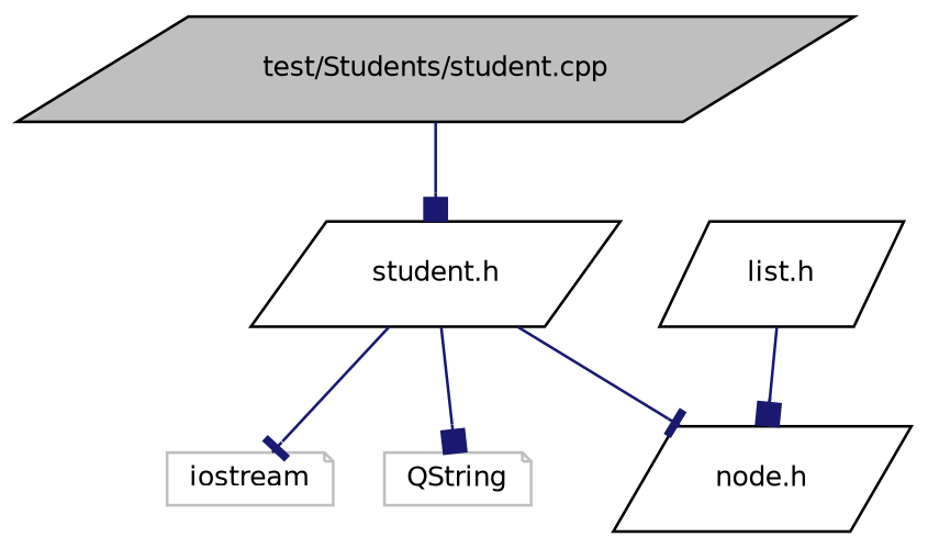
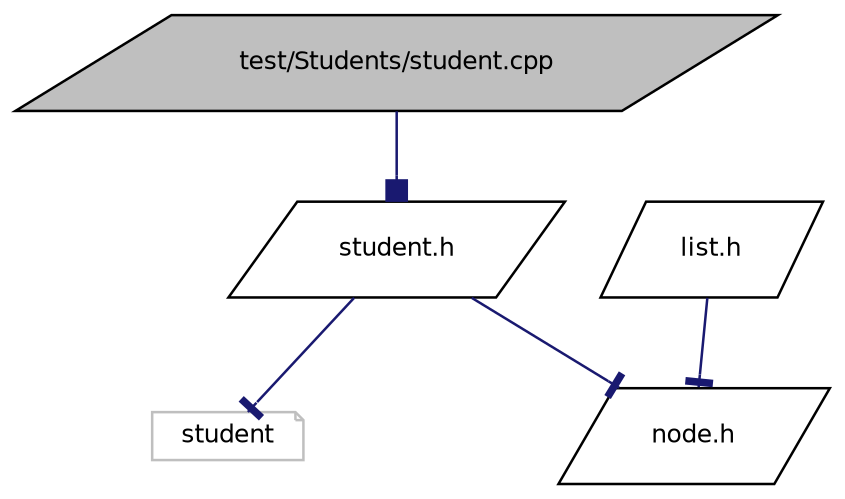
  digraph {
    node [color=black fillcolor=white fontname=Helvetica fontsize=10 shape=parallelogram style=filled]
    edge [arrowhead=tee color=midnightblue fontname=Helvetica fontsize=10 labelfontname=Helvetica labelfontsize=10 style=solid]
    n1 [fillcolor=grey75 fontcolor=black height=0.2 label="test/Students/student.cpp" width=0.4]
    n2 [height=0.2 label="student.h" width=0.4]
-   n3 [color=grey75 height=0.2 label=iostream shape=note width=0.4]
-   n4 [color=grey75 height=0.2 label=QString shape=note width=0.4]
+   n3 [color=grey75 height=0.2 label=student shape=note width=0.4]
    n5 [height=0.2 label="node.h" width=0.4]
    n6 [height=0.2 label="list.h" width=0.4]
    n1 -> n2 [arrowhead=box]
    n2 -> n3
-   n2 -> n4 [arrowhead=box]
    n2 -> n5
-   n6 -> n5 [arrowhead=box]
+   n6 -> n5
  }
